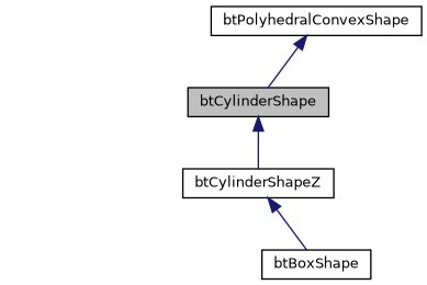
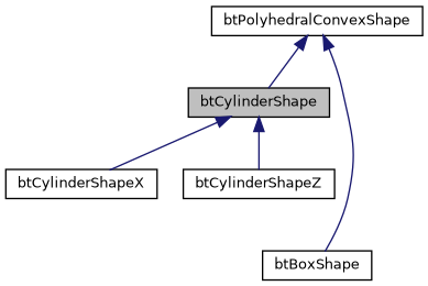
  digraph {
    node [color=black fillcolor=white fontname=Helvetica fontsize=10 shape=record style=filled]
    edge [color=midnightblue dir=back fontname=Helvetica fontsize=10 labelfontname=Helvetica labelfontsize=10 style=solid]
    n1 [fillcolor=grey75 fontcolor=black height=0.2 label=btCylinderShape width=0.4]
+   n2 [height=0.2 label=btCylinderShapeX width=0.4]
    n3 [height=0.2 label=btCylinderShapeZ width=0.4]
    n4 [height=0.2 label=btBoxShape width=0.4]
    n5 [height=0.2 label=btPolyhedralConvexShape width=0.4]
+   n1 -> n2
    n1 -> n3
    n5 -> n1
-   n3 -> n4
+   n5 -> n4
  }
